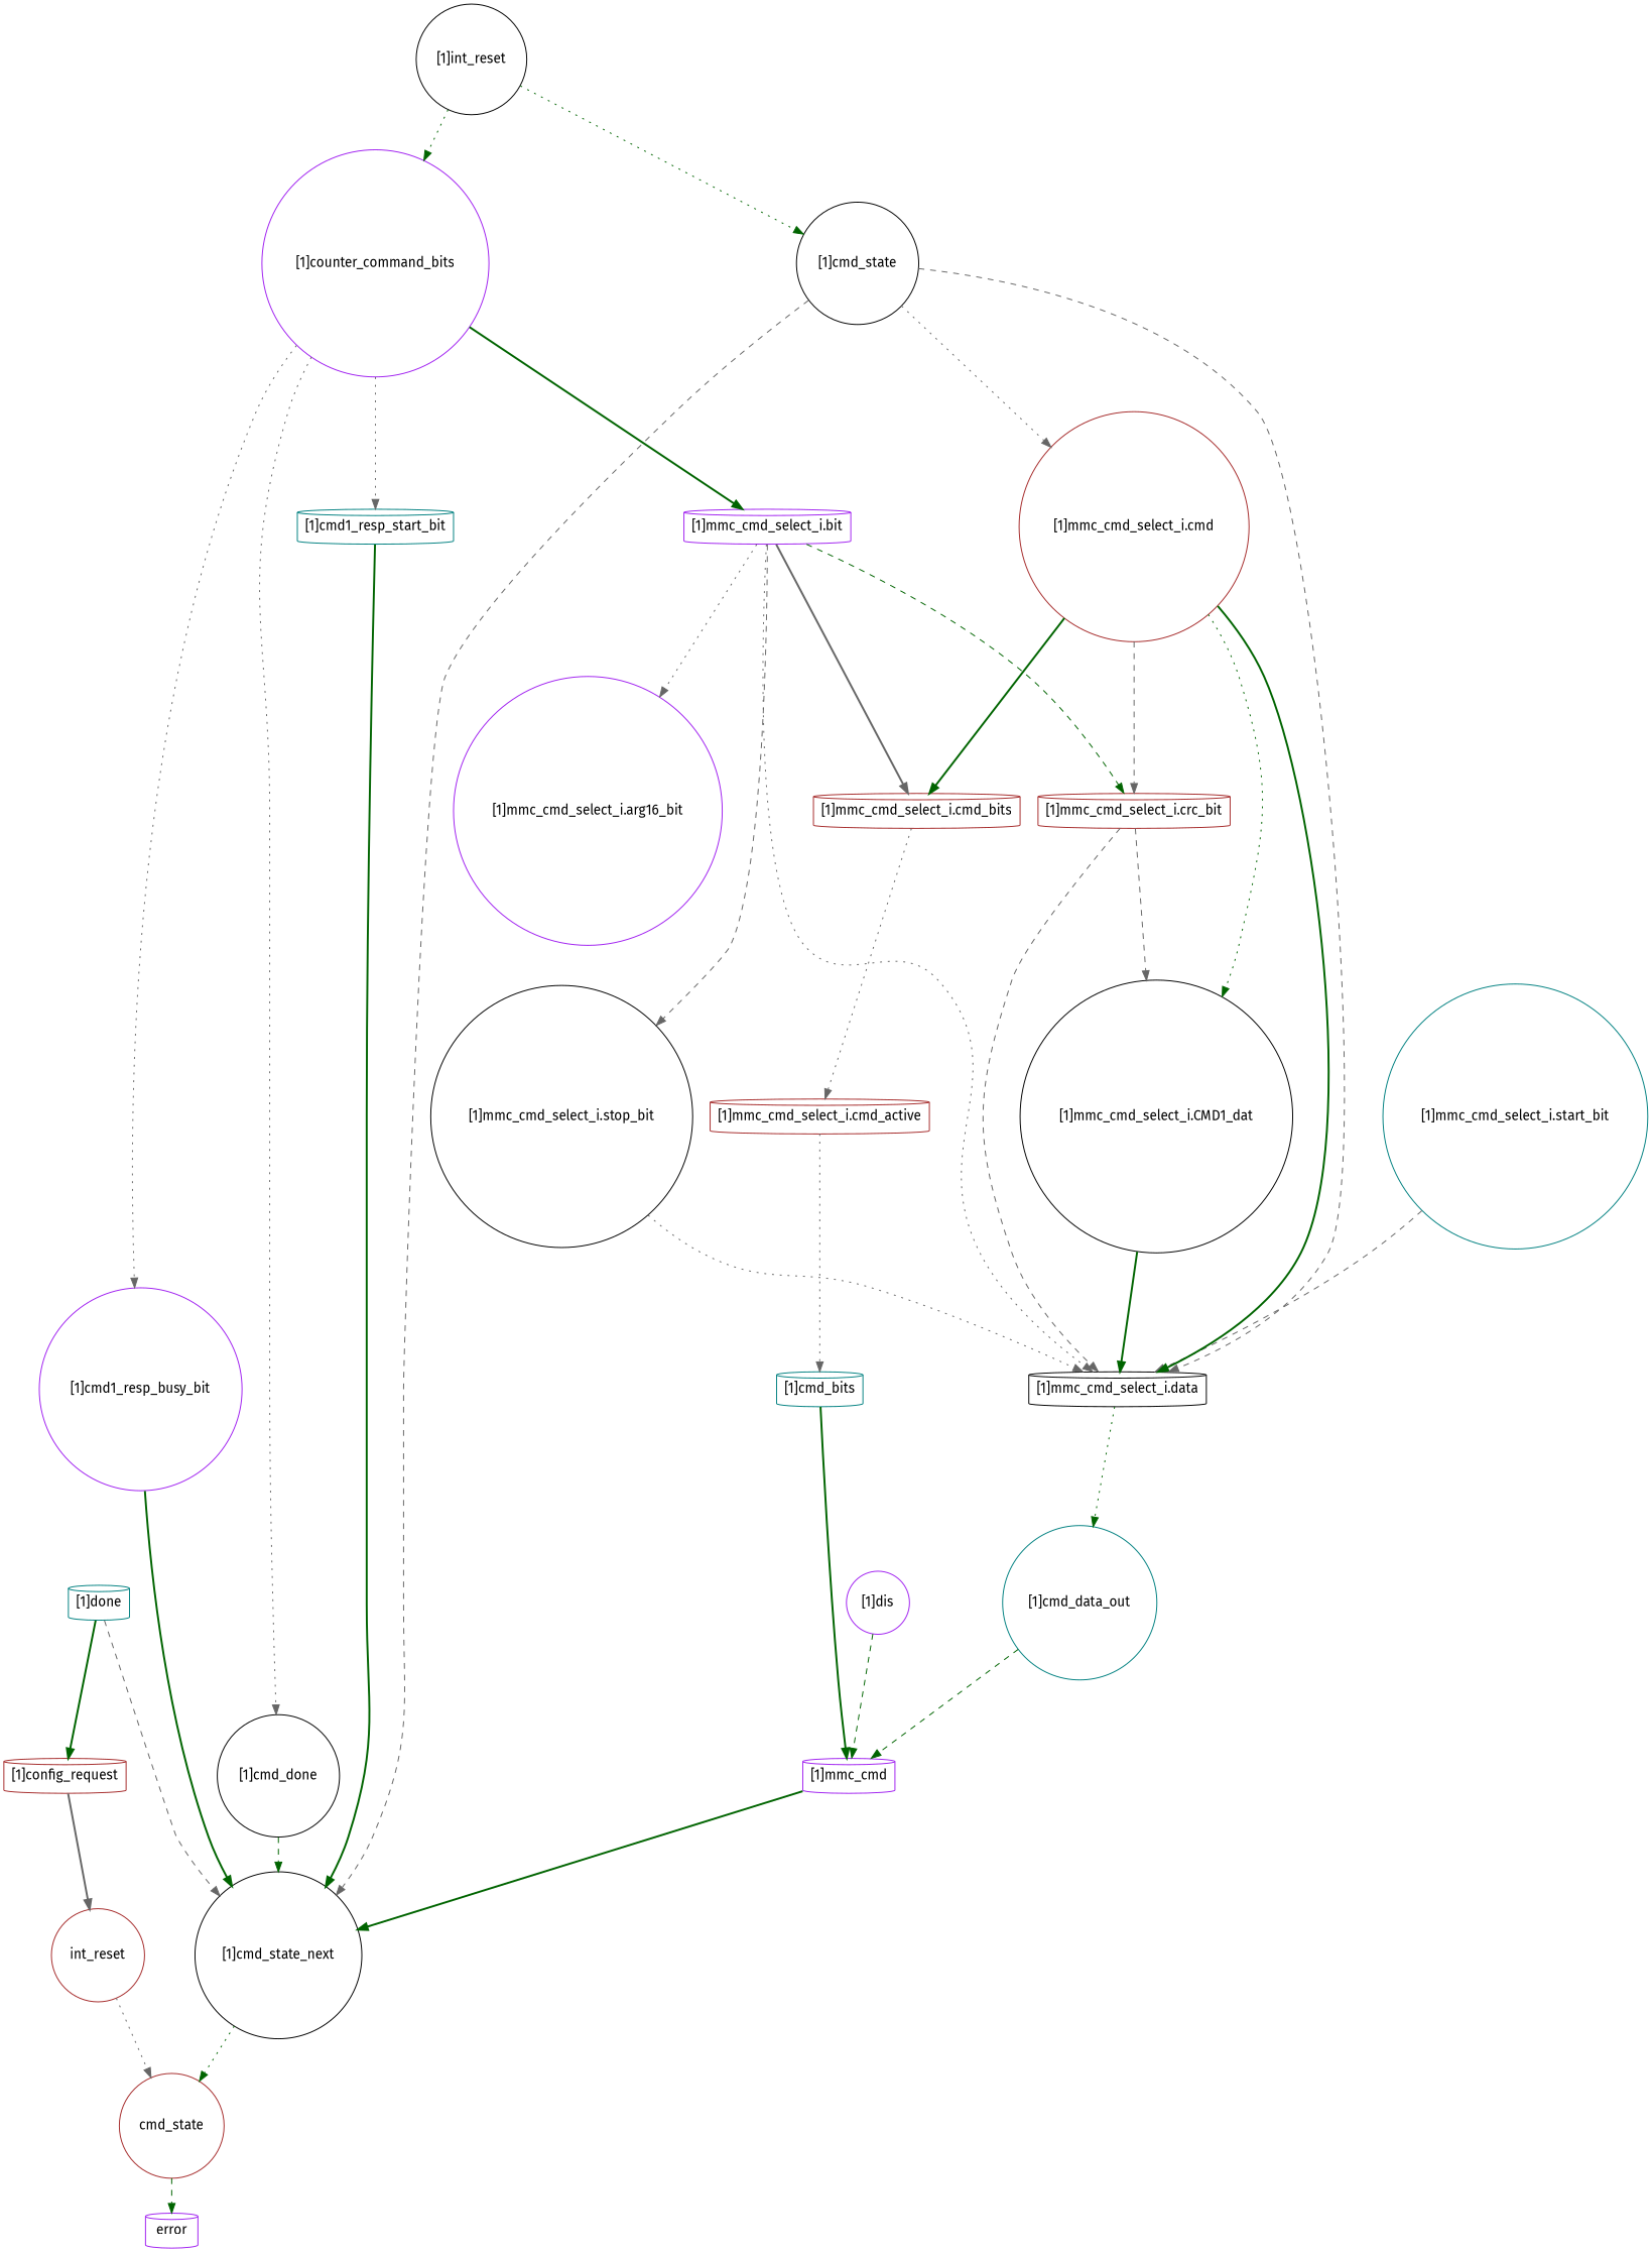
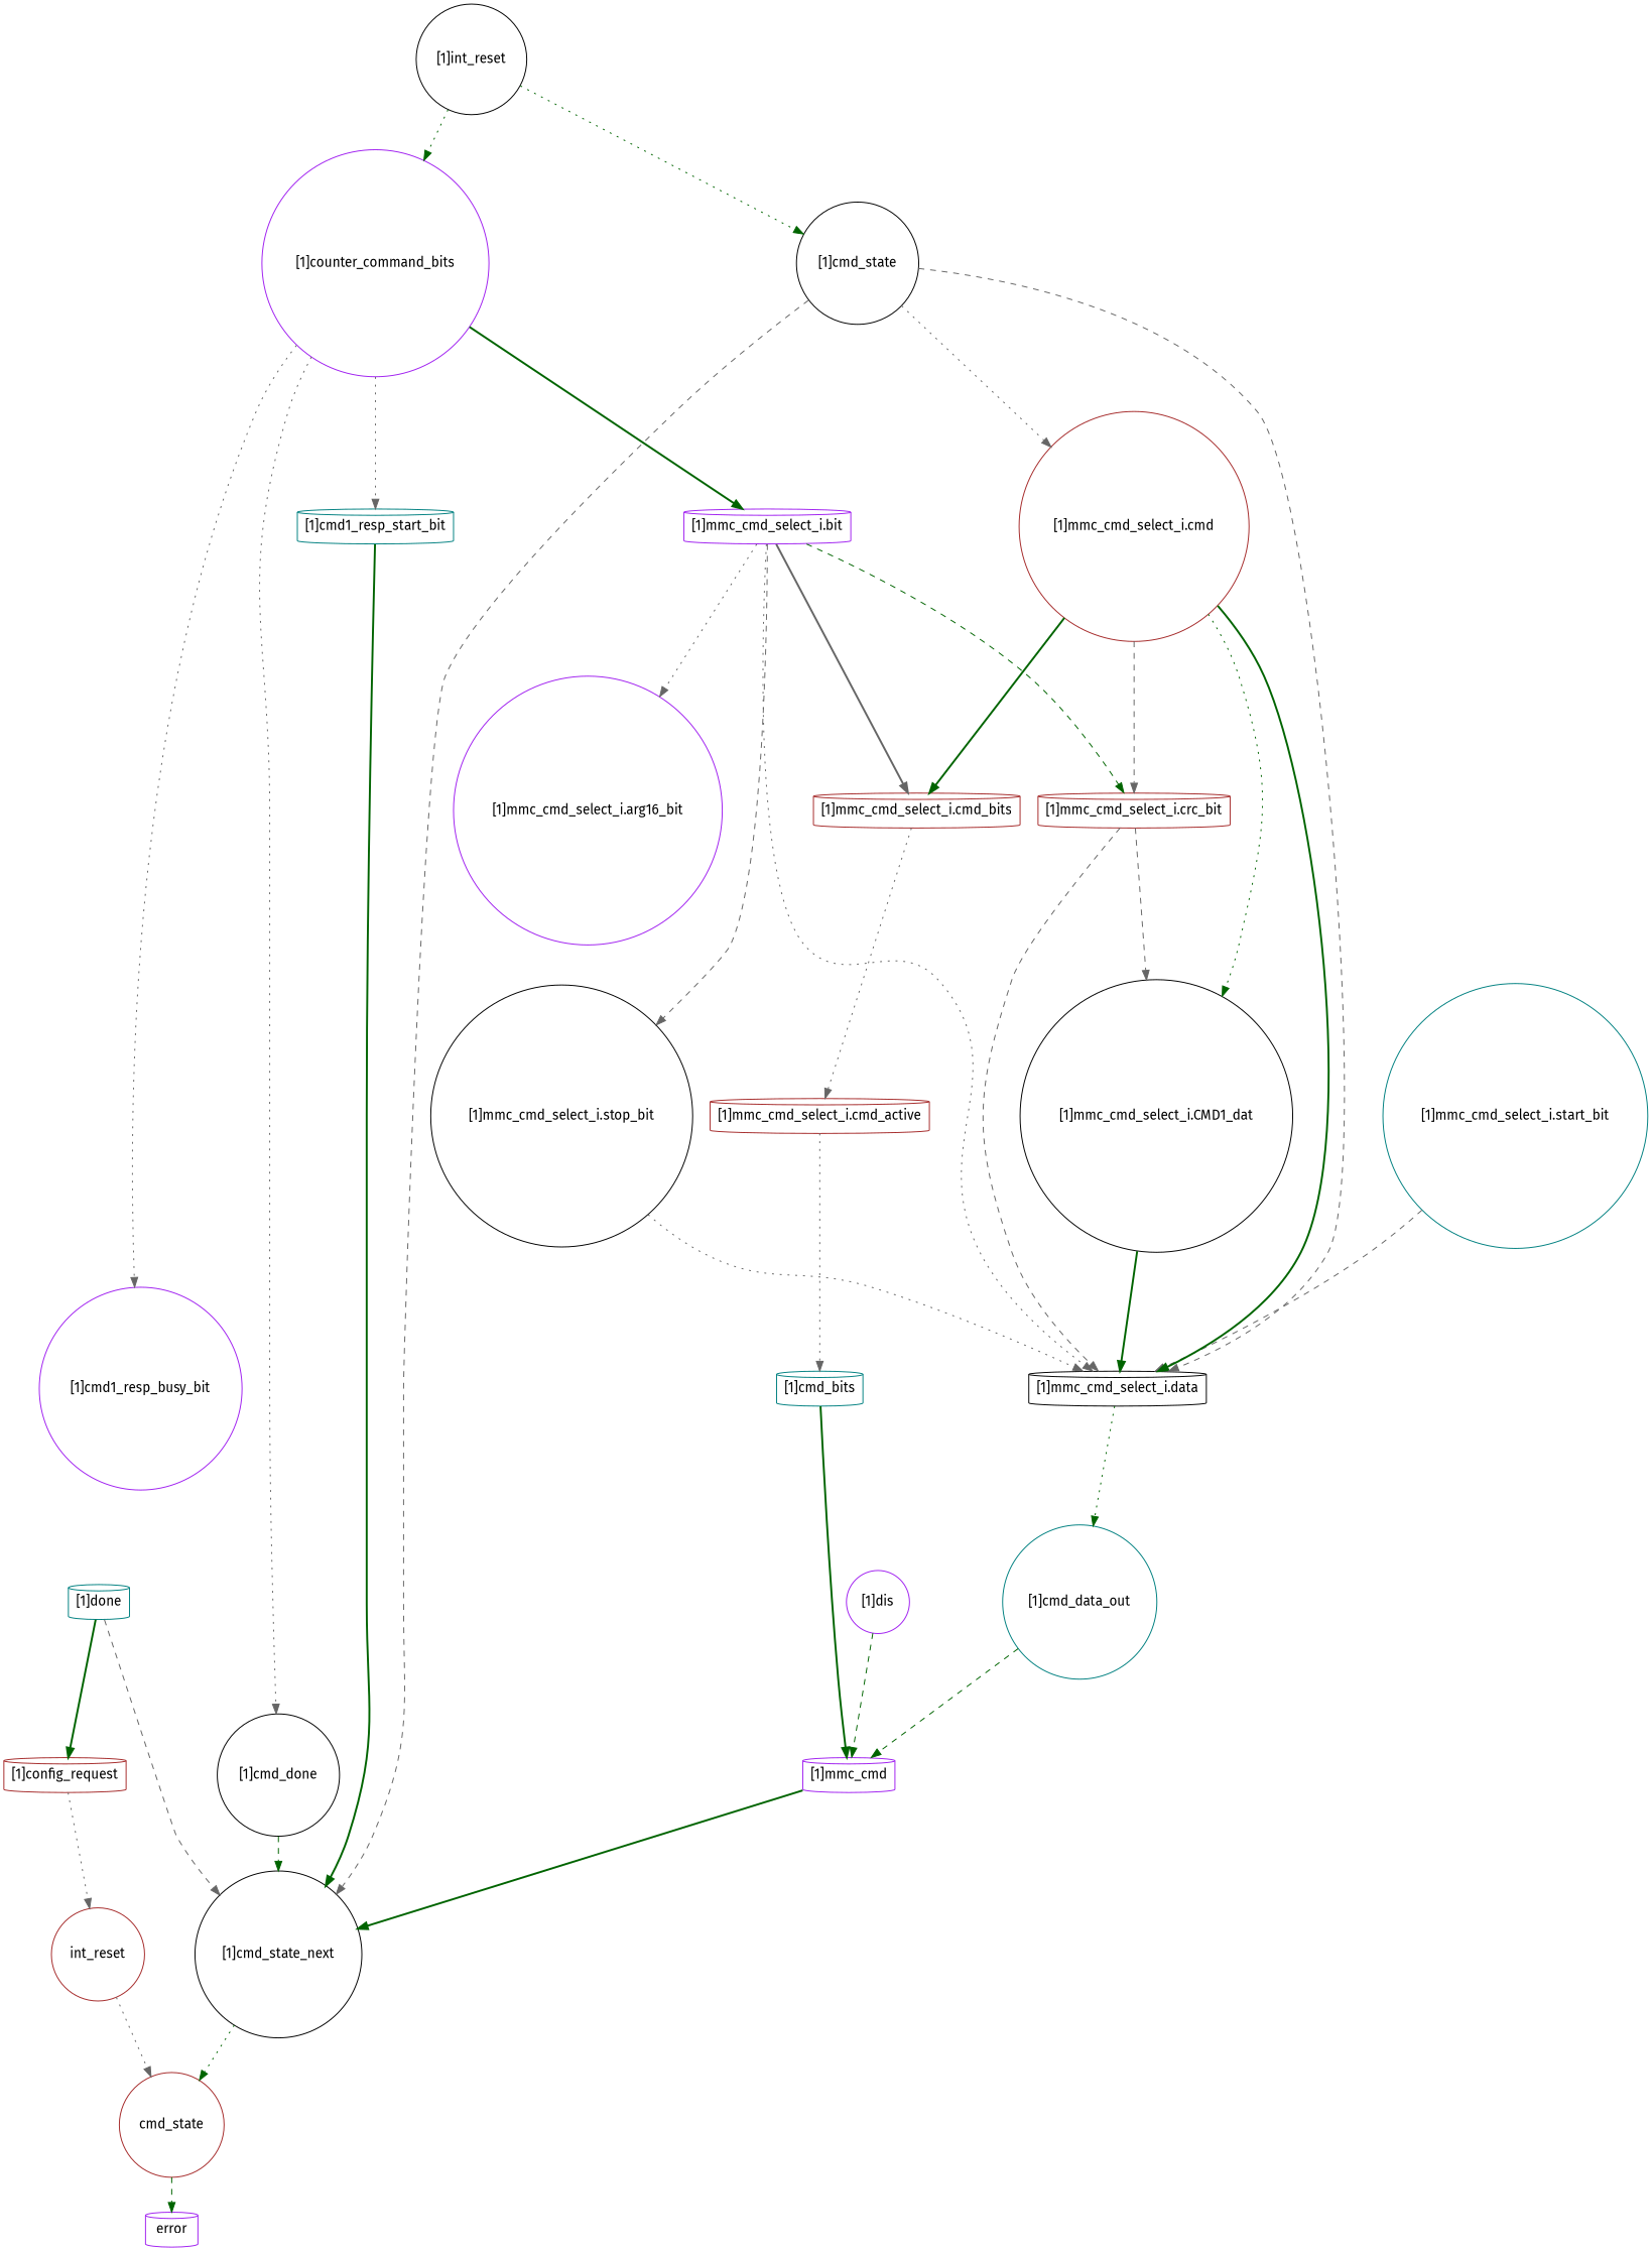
  strict digraph {
    fontname="Fira Sans"
    node [color=purple complexity=12 fontname="Fira Sans" importance=0.591077822621 rank=0.0211099222365 shape=circle]
    edge [color=gray40 fontname="Fira Sans" style=dotted]
    "[1]mmc_cmd_select_i.bit" [complexity=18 importance=0.553591872341 rank=0.030755104019 shape=cylinder]
    "[1]mmc_cmd_select_i.stop_bit" [color=black complexity=28]
    "[1]mmc_cmd_select_i.cmd_bits" [color=brown complexity=14 importance=0.53578687001 rank=0.038270490715 shape=cylinder]
    "[1]mmc_cmd_select_i.arg16_bit" [complexity=28]
    "[1]mmc_cmd_select_i.crc_bit" [color=brown complexity=28 importance=0.593337948234 rank=0.0211906410084 shape=cylinder]
    "[1]mmc_cmd_select_i.data" [color=black importance=0.574225156983 rank=0.0478520964152 shape=cylinder]
    "[1]mmc_cmd_select_i.cmd_active" [color=brown importance=0.516674078759 rank=0.0430561732299 shape=cylinder]
    "[1]mmc_cmd_select_i.CMD1_dat" [color=black complexity=28 importance=0.593337948234 rank=0.0211906410084]
    "[1]cmd_data_out" [color=teal importance=0.510720357948 rank=0.042560029829]
    "[1]mmc_cmd_select_i.start_bit" [color=teal complexity=28]
    "[1]cmd_bits" [color=teal importance=0.491536721799 rank=0.0409613934833 shape=cylinder]
    "[1]mmc_cmd" [complexity=8 importance=0.463387246689 rank=0.0579234058361 shape=cylinder]
    "[1]mmc_cmd_select_i.cmd" [color=brown complexity=18 importance=0.553868316307 rank=0.0307704620171]
    "[1]dis" [importance=0.478968124314 rank=0.0399140103595]
    "[1]cmd_state_next" [color=black complexity=4 importance=0.20308481623 rank=0.0507712040576]
    cmd_state [color=brown complexity=2 importance=0.0930920758783 rank=0.0465460379392]
    int_reset [color=brown complexity=3 importance=0.212801496698 rank=0.0709338322327]
    error [complexity=0 importance=0.0180814462974 rank=0.0 shape=cylinder]
    "[1]cmd_state" [color=black complexity=18 importance=0.628878945888 rank=0.034937719216]
    "[1]int_reset" [color=black complexity=9 importance=0.512879437272 rank=0.0569866041414]
    "[1]counter_command_bits" [complexity=8 importance=0.243131046165 rank=0.0303913807707]
    "[1]cmd1_resp_busy_bit" [complexity=6 importance=0.220889818562 rank=0.0368149697603]
    "[1]cmd_done" [color=black importance=1.43939871594 rank=0.119949892995]
    "[1]cmd1_resp_start_bit" [color=teal complexity=6 importance=0.220889818562 rank=0.0368149697603 shape=cylinder]
    "[1]done" [color=teal complexity=8 importance=0.25045530042 rank=0.0313069125525 shape=cylinder]
    "[1]config_request" [color=brown complexity=5 importance=0.234874422795 rank=0.0469748845589 shape=cylinder]
    "[1]mmc_cmd_select_i.bit" -> "[1]mmc_cmd_select_i.stop_bit" [style=dashed]
    "[1]mmc_cmd_select_i.bit" -> "[1]mmc_cmd_select_i.cmd_bits" [style=bold]
    "[1]mmc_cmd_select_i.bit" -> "[1]mmc_cmd_select_i.arg16_bit"
    "[1]mmc_cmd_select_i.bit" -> "[1]mmc_cmd_select_i.crc_bit" [color=darkgreen style=dashed]
    "[1]mmc_cmd_select_i.bit" -> "[1]mmc_cmd_select_i.data"
    "[1]mmc_cmd_select_i.stop_bit" -> "[1]mmc_cmd_select_i.data"
    "[1]mmc_cmd_select_i.cmd_bits" -> "[1]mmc_cmd_select_i.cmd_active"
    "[1]mmc_cmd_select_i.crc_bit" -> "[1]mmc_cmd_select_i.data" [style=dashed]
    "[1]mmc_cmd_select_i.crc_bit" -> "[1]mmc_cmd_select_i.CMD1_dat" [style=dashed]
    "[1]mmc_cmd_select_i.data" -> "[1]cmd_data_out" [color=darkgreen]
    "[1]mmc_cmd_select_i.cmd_active" -> "[1]cmd_bits"
    "[1]mmc_cmd_select_i.CMD1_dat" -> "[1]mmc_cmd_select_i.data" [color=darkgreen style=bold]
    "[1]cmd_data_out" -> "[1]mmc_cmd" [color=darkgreen style=dashed]
    "[1]mmc_cmd_select_i.start_bit" -> "[1]mmc_cmd_select_i.data" [style=dashed]
    "[1]cmd_bits" -> "[1]mmc_cmd" [color=darkgreen style=bold]
    "[1]mmc_cmd" -> "[1]cmd_state_next" [color=darkgreen style=bold]
    "[1]mmc_cmd_select_i.cmd" -> "[1]mmc_cmd_select_i.cmd_bits" [color=darkgreen style=bold]
    "[1]mmc_cmd_select_i.cmd" -> "[1]mmc_cmd_select_i.crc_bit" [style=dashed]
    "[1]mmc_cmd_select_i.cmd" -> "[1]mmc_cmd_select_i.data" [color=darkgreen style=bold]
    "[1]mmc_cmd_select_i.cmd" -> "[1]mmc_cmd_select_i.CMD1_dat" [color=darkgreen]
    "[1]dis" -> "[1]mmc_cmd" [color=darkgreen style=dashed]
    "[1]cmd_state_next" -> cmd_state [color=darkgreen]
    cmd_state -> error [color=darkgreen style=dashed]
    int_reset -> cmd_state
    "[1]cmd_state" -> "[1]mmc_cmd_select_i.data" [style=dashed]
    "[1]cmd_state" -> "[1]mmc_cmd_select_i.cmd"
    "[1]cmd_state" -> "[1]cmd_state_next" [style=dashed]
    "[1]int_reset" -> "[1]cmd_state" [color=darkgreen]
    "[1]int_reset" -> "[1]counter_command_bits" [color=darkgreen]
    "[1]counter_command_bits" -> "[1]mmc_cmd_select_i.bit" [color=darkgreen style=bold]
    "[1]counter_command_bits" -> "[1]cmd1_resp_busy_bit"
    "[1]counter_command_bits" -> "[1]cmd_done"
    "[1]counter_command_bits" -> "[1]cmd1_resp_start_bit"
-   "[1]cmd1_resp_busy_bit" -> "[1]cmd_state_next" [color=darkgreen style=bold]
    "[1]cmd_done" -> "[1]cmd_state_next" [color=darkgreen style=dashed]
    "[1]cmd1_resp_start_bit" -> "[1]cmd_state_next" [color=darkgreen style=bold]
    "[1]done" -> "[1]cmd_state_next" [style=dashed]
    "[1]done" -> "[1]config_request" [color=darkgreen style=bold]
-   "[1]config_request" -> int_reset [style=bold]
+   "[1]config_request" -> int_reset
  }
